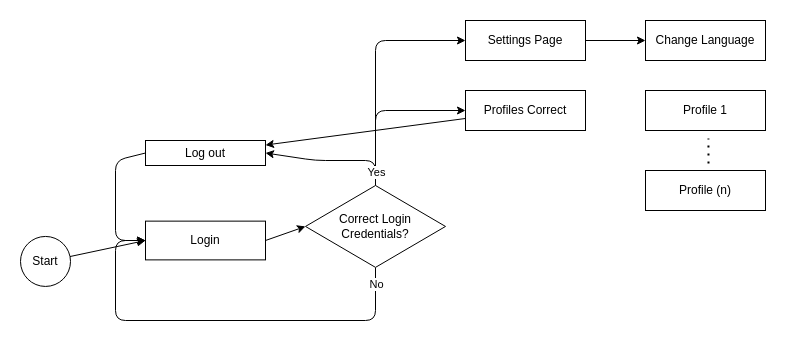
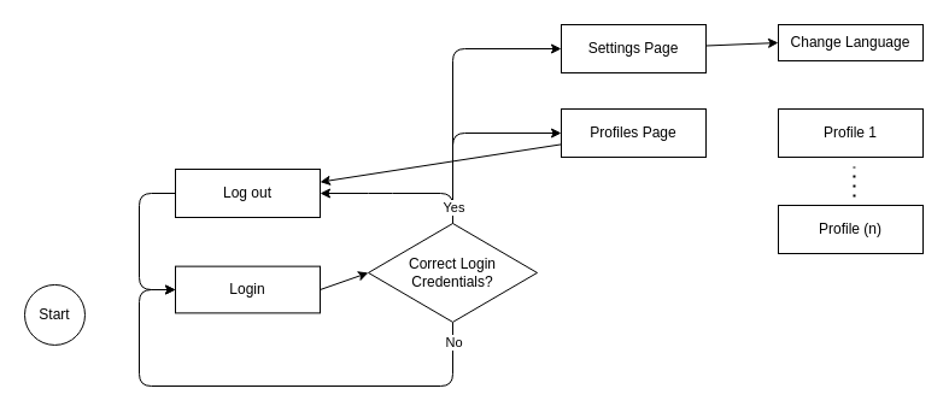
  <mxCell id="0" />
  <mxCell id="1" parent="0" />
  <mxCell id="2" style="edgeStyle=none;html=1;exitX=1;exitY=0.5;exitDx=0;exitDy=0;entryX=0;entryY=0.5;entryDx=0;entryDy=0;" edge="1" parent="1" source="3" target="10"><mxGeometry relative="1" as="geometry" /></mxCell>
  <mxCell id="3" value="Login" style="rounded=0;whiteSpace=wrap;html=1;" vertex="1" parent="1"><mxGeometry x="145" y="220.63" width="120" height="38.75" as="geometry" /></mxCell>
  <mxCell id="4" value="" style="edgeStyle=none;html=1;entryX=0;entryY=0.5;entryDx=0;entryDy=0;" edge="1" parent="1" source="10" target="3"><mxGeometry relative="1" as="geometry"><mxPoint x="375" y="309.06" as="targetPoint" /><Array as="points"><mxPoint x="375" y="320" /><mxPoint x="115" y="320" /><mxPoint x="115" y="240" /></Array></mxGeometry></mxCell>
  <mxCell id="5" value="No" style="edgeLabel;html=1;align=center;verticalAlign=middle;resizable=0;points=[];" vertex="1" connectable="0" parent="4"><mxGeometry x="-0.926" y="1" relative="1" as="geometry"><mxPoint x="-1" y="1" as="offset" /></mxGeometry></mxCell>
  <mxCell id="6" style="edgeStyle=none;html=1;entryX=0;entryY=0.5;entryDx=0;entryDy=0;" edge="1" parent="1" source="10" target="14"><mxGeometry relative="1" as="geometry"><Array as="points"><mxPoint x="375" y="110" /></Array></mxGeometry></mxCell>
  <mxCell id="7" style="edgeStyle=none;html=1;entryX=0;entryY=0.5;entryDx=0;entryDy=0;" edge="1" parent="1" source="10" target="16"><mxGeometry relative="1" as="geometry"><Array as="points"><mxPoint x="375" y="40" /></Array></mxGeometry></mxCell>
  <mxCell id="8" style="edgeStyle=none;html=1;entryX=1;entryY=0.5;entryDx=0;entryDy=0;" edge="1" parent="1" source="10" target="12"><mxGeometry relative="1" as="geometry"><Array as="points"><mxPoint x="375" y="160" /><mxPoint x="315" y="160" /></Array></mxGeometry></mxCell>
  <mxCell id="9" value="Yes" style="edgeLabel;html=1;align=center;verticalAlign=middle;resizable=0;points=[];" vertex="1" connectable="0" parent="8"><mxGeometry x="-0.728" y="-1" relative="1" as="geometry"><mxPoint x="-1" y="4" as="offset" /></mxGeometry></mxCell>
  <mxCell id="10" value="Correct Login &lt;br&gt;Credentials?" style="rhombus;whiteSpace=wrap;html=1;rounded=0;" vertex="1" parent="1"><mxGeometry x="305" y="185" width="140" height="81.88" as="geometry" /></mxCell>
  <mxCell id="11" style="edgeStyle=none;html=1;entryX=0;entryY=0.5;entryDx=0;entryDy=0;exitX=0;exitY=0.5;exitDx=0;exitDy=0;" edge="1" parent="1" source="12" target="3"><mxGeometry relative="1" as="geometry"><Array as="points"><mxPoint x="115" y="160" /><mxPoint x="115" y="240" /></Array></mxGeometry></mxCell>
- <mxCell id="12" value="Log out" style="rounded=0;whiteSpace=wrap;html=1;" vertex="1" parent="1"><mxGeometry x="145" y="140" width="120" height="25" as="geometry" /></mxCell>
+ <mxCell id="12" value="Log out" style="rounded=0;whiteSpace=wrap;html=1;" vertex="1" parent="1"><mxGeometry x="145" y="140" width="120" height="40" as="geometry" /></mxCell>
  <mxCell id="13" style="edgeStyle=none;html=1;" edge="1" parent="1" source="14" target="12"><mxGeometry relative="1" as="geometry" /></mxCell>
- <mxCell id="14" value="Profiles Correct" style="rounded=0;whiteSpace=wrap;html=1;" vertex="1" parent="1"><mxGeometry x="465" y="90" width="120" height="40" as="geometry" /></mxCell>
+ <mxCell id="14" value="Profiles Page" style="rounded=0;whiteSpace=wrap;html=1;" vertex="1" parent="1"><mxGeometry x="465" y="90" width="120" height="40" as="geometry" /></mxCell>
  <mxCell id="15" value="" style="edgeStyle=none;html=1;entryX=0;entryY=0.5;entryDx=0;entryDy=0;" edge="1" parent="1" source="16" target="19"><mxGeometry relative="1" as="geometry"><mxPoint x="665" y="28.947" as="targetPoint" /></mxGeometry></mxCell>
  <mxCell id="16" value="Settings Page" style="rounded=0;whiteSpace=wrap;html=1;" vertex="1" parent="1"><mxGeometry x="465" y="20" width="120" height="40" as="geometry" /></mxCell>
- <mxCell id="17" style="edgeStyle=none;html=1;entryX=0;entryY=0.5;entryDx=0;entryDy=0;" edge="1" parent="1" source="18" target="3"><mxGeometry relative="1" as="geometry" /></mxCell>
  <mxCell id="18" value="Start" style="ellipse;whiteSpace=wrap;html=1;aspect=fixed;" vertex="1" parent="1"><mxGeometry x="20" y="235.94" width="50" height="50" as="geometry" /></mxCell>
- <mxCell id="19" value="Change Language" style="rounded=0;whiteSpace=wrap;html=1;" vertex="1" parent="1"><mxGeometry x="645" y="20" width="120" height="40" as="geometry" /></mxCell>
+ <mxCell id="19" value="Change Language" style="rounded=0;whiteSpace=wrap;html=1;" vertex="1" parent="1"><mxGeometry x="645" y="20" width="120" height="30" as="geometry" /></mxCell>
  <mxCell id="20" value="Settings Page" style="rounded=0;whiteSpace=wrap;html=1;" vertex="1" parent="1"><mxGeometry x="465" y="20" width="120" height="40" as="geometry" /></mxCell>
  <mxCell id="21" value="Profile 1" style="rounded=0;whiteSpace=wrap;html=1;" vertex="1" parent="1"><mxGeometry x="645" y="90" width="120" height="40" as="geometry" /></mxCell>
  <mxCell id="22" value="Profile (n)" style="rounded=0;whiteSpace=wrap;html=1;" vertex="1" parent="1"><mxGeometry x="645" y="170" width="120" height="40" as="geometry" /></mxCell>
  <mxCell id="23" value="" style="endArrow=none;dashed=1;html=1;dashPattern=1 3;strokeWidth=2;" edge="1" parent="1"><mxGeometry width="50" height="50" relative="1" as="geometry"><mxPoint x="708" y="163" as="sourcePoint" /><mxPoint x="707.94" y="138" as="targetPoint" /></mxGeometry></mxCell>
